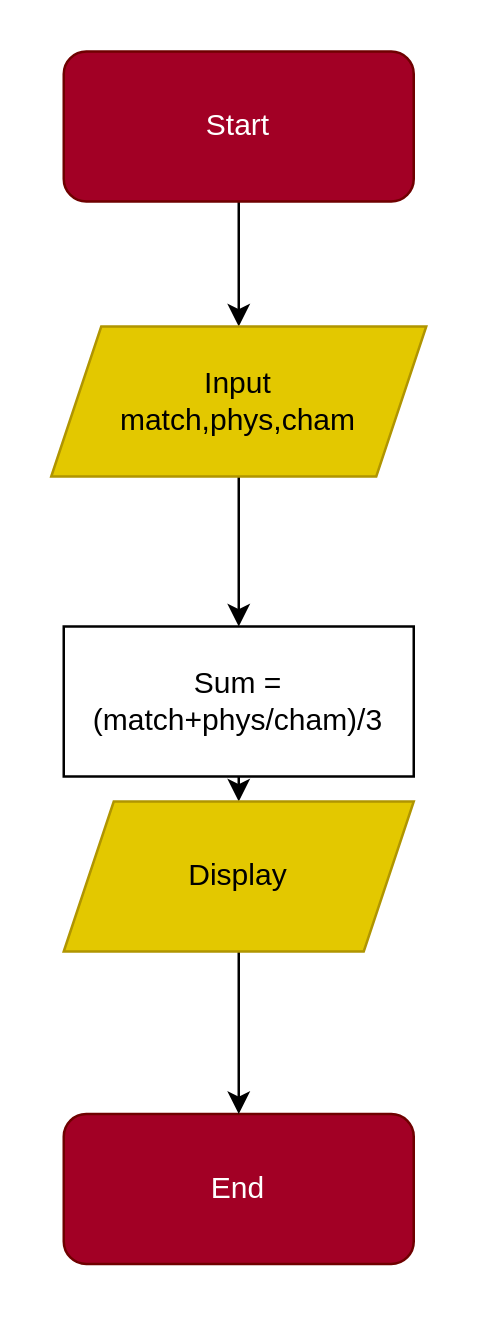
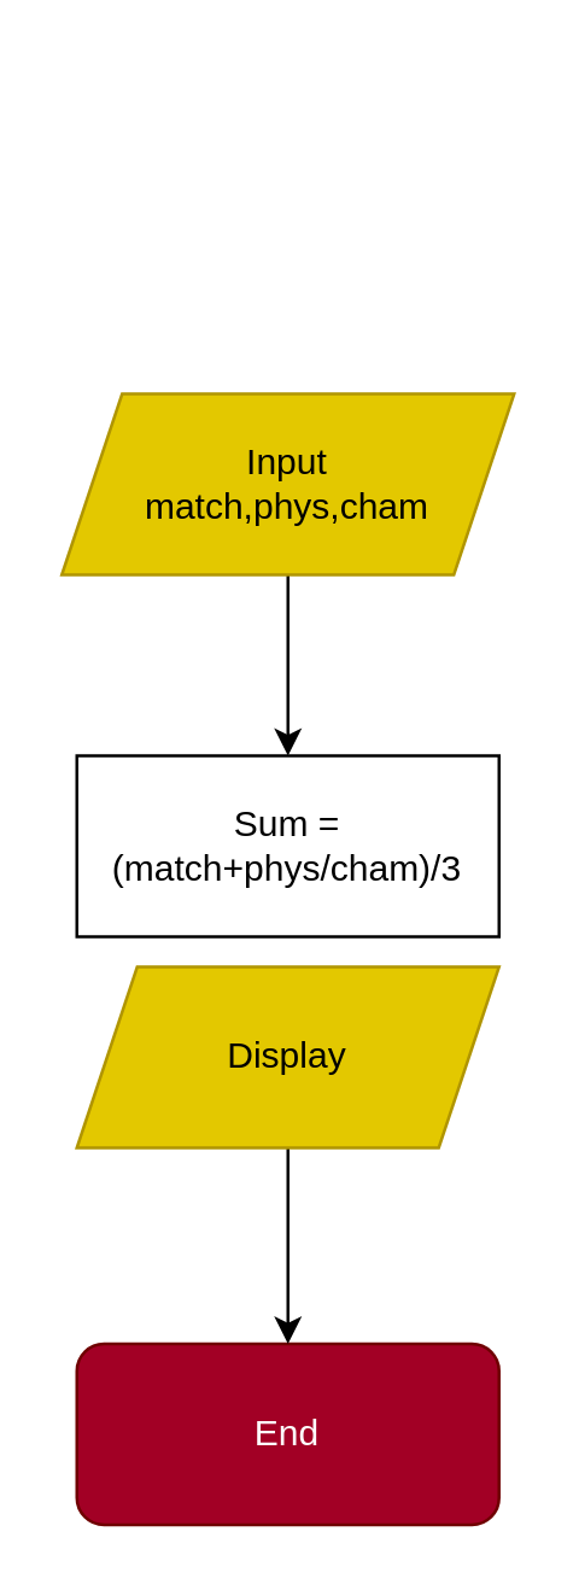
  <mxCell id="0" />
  <mxCell id="1" parent="0" />
- <mxCell id="2" value="" style="edgeStyle=none;html=1;" edge="1" parent="1" source="3" target="8"><mxGeometry relative="1" as="geometry" /></mxCell>
- <mxCell id="3" value="Start" style="rounded=1;whiteSpace=wrap;html=1;fillColor=#a20025;fontColor=#ffffff;strokeColor=#6F0000;" vertex="1" parent="1"><mxGeometry x="25" y="20" width="140" height="60" as="geometry" /></mxCell>
  <mxCell id="4" value="End" style="rounded=1;whiteSpace=wrap;html=1;fillColor=#a20025;fontColor=#ffffff;strokeColor=#6F0000;" vertex="1" parent="1"><mxGeometry x="25" y="445" width="140" height="60" as="geometry" /></mxCell>
- <mxCell id="5" value="" style="edgeStyle=none;html=1;" edge="1" parent="1" source="6" target="10"><mxGeometry relative="1" as="geometry" /></mxCell>
  <mxCell id="6" value="Sum = (match+phys/cham)/3" style="rounded=0;whiteSpace=wrap;html=1;" vertex="1" parent="1"><mxGeometry x="25" y="250" width="140" height="60" as="geometry" /></mxCell>
  <mxCell id="7" value="" style="edgeStyle=none;html=1;" edge="1" parent="1" source="8" target="6"><mxGeometry relative="1" as="geometry" /></mxCell>
  <mxCell id="8" value="Input&lt;br&gt;match,phys,cham" style="shape=parallelogram;perimeter=parallelogramPerimeter;whiteSpace=wrap;html=1;fixedSize=1;fillColor=#e3c800;fontColor=#000000;strokeColor=#B09500;" vertex="1" parent="1"><mxGeometry x="20" y="130" width="150" height="60" as="geometry" /></mxCell>
  <mxCell id="9" value="" style="edgeStyle=none;html=1;" edge="1" parent="1" source="10" target="4"><mxGeometry relative="1" as="geometry" /></mxCell>
  <mxCell id="10" value="Display" style="shape=parallelogram;perimeter=parallelogramPerimeter;whiteSpace=wrap;html=1;fixedSize=1;fillColor=#e3c800;fontColor=#000000;strokeColor=#B09500;" vertex="1" parent="1"><mxGeometry x="25" y="320" width="140" height="60" as="geometry" /></mxCell>
